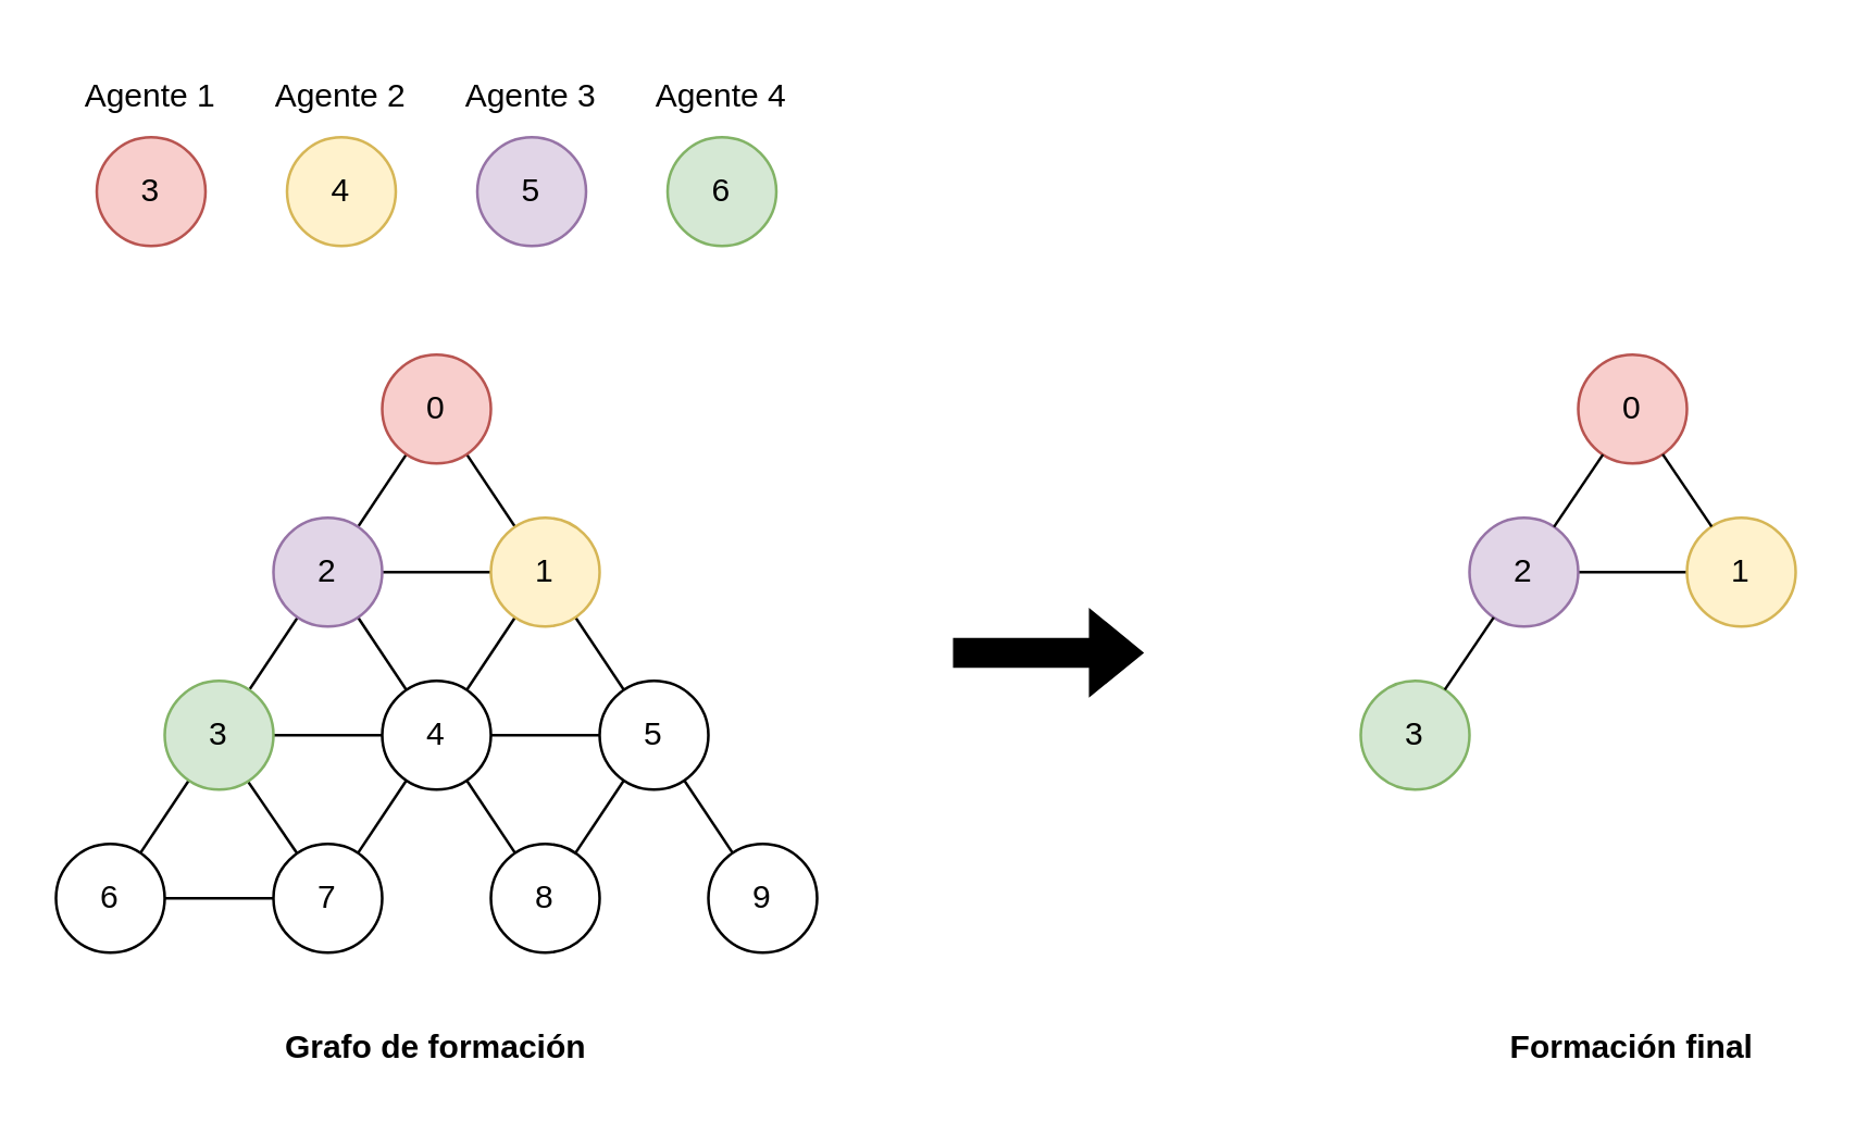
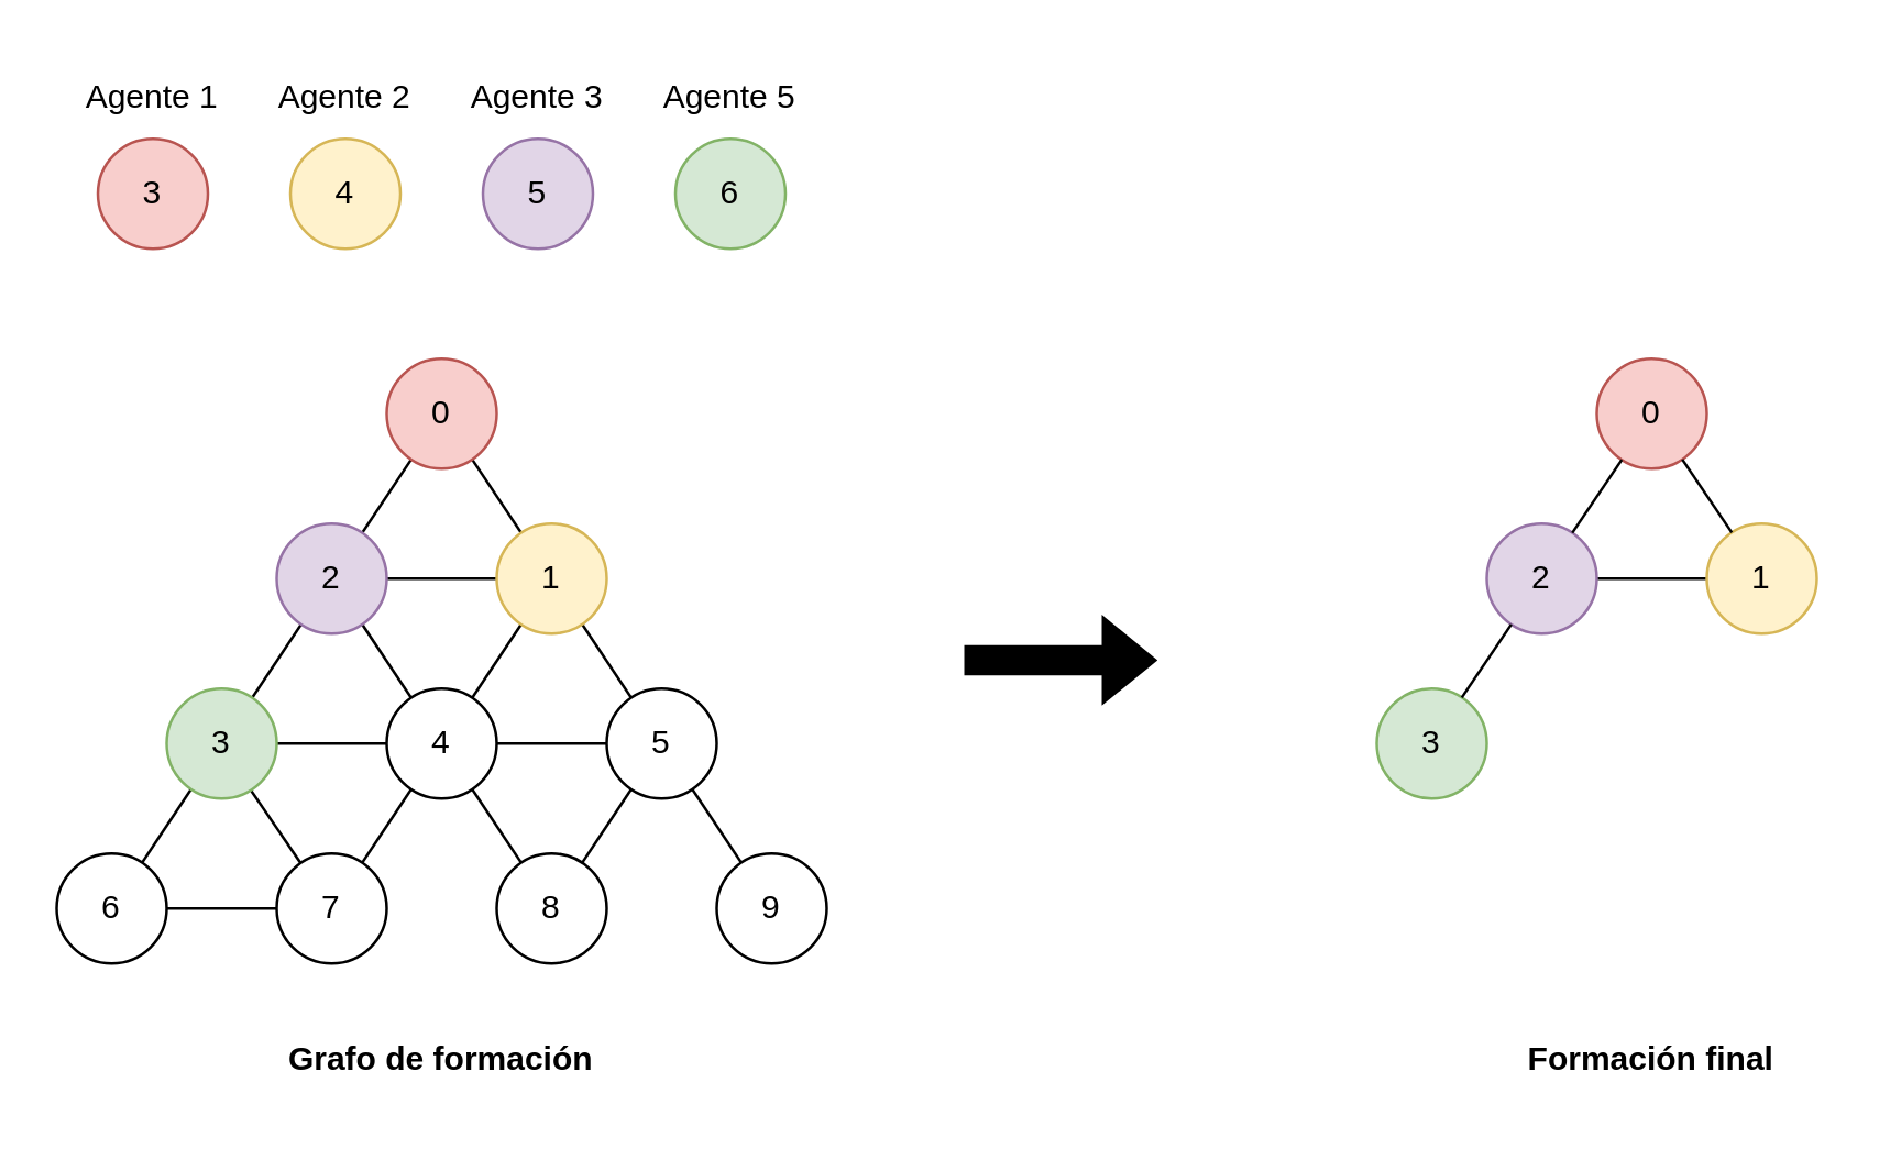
  <mxCell id="0" />
  <mxCell id="1" parent="0" />
  <mxCell id="2" value="Grafo de formación" style="text;html=1;align=center;verticalAlign=middle;whiteSpace=wrap;rounded=0;fontStyle=1" vertex="1" parent="1"><mxGeometry x="95" y="370" width="130" height="30" as="geometry" /></mxCell>
  <mxCell id="3" value="Formación final" style="text;html=1;align=center;verticalAlign=middle;whiteSpace=wrap;rounded=0;fontStyle=1" vertex="1" parent="1"><mxGeometry x="535" y="370" width="130" height="30" as="geometry" /></mxCell>
  <mxCell id="4" value="" style="shape=flexArrow;endArrow=classic;html=1;rounded=0;fillColor=#000000;strokeColor=default;" edge="1" parent="1"><mxGeometry width="50" height="50" relative="1" as="geometry"><mxPoint x="350" y="239.66" as="sourcePoint" /><mxPoint x="420" y="239.66" as="targetPoint" /></mxGeometry></mxCell>
  <mxCell id="5" value="" style="group" vertex="1" connectable="0" parent="1"><mxGeometry x="25" y="20" width="270" height="70" as="geometry" /></mxCell>
  <mxCell id="6" value="3" style="ellipse;whiteSpace=wrap;html=1;aspect=fixed;flipH=0;fillColor=#f8cecc;strokeColor=#b85450;" vertex="1" parent="5"><mxGeometry x="10" y="30" width="40" height="40" as="geometry" /></mxCell>
  <mxCell id="7" value="4" style="ellipse;whiteSpace=wrap;html=1;aspect=fixed;flipH=0;fillColor=#fff2cc;strokeColor=#d6b656;" vertex="1" parent="5"><mxGeometry x="80" y="30" width="40" height="40" as="geometry" /></mxCell>
  <mxCell id="8" value="5" style="ellipse;whiteSpace=wrap;html=1;aspect=fixed;flipH=0;fillColor=#e1d5e7;strokeColor=#9673a6;" vertex="1" parent="5"><mxGeometry x="150" y="30" width="40" height="40" as="geometry" /></mxCell>
  <mxCell id="9" value="Agente 1" style="text;html=1;align=center;verticalAlign=middle;whiteSpace=wrap;rounded=0;flipH=0;" vertex="1" parent="5"><mxGeometry width="60" height="30" as="geometry" /></mxCell>
  <mxCell id="10" value="Agente 2" style="text;html=1;align=center;verticalAlign=middle;whiteSpace=wrap;rounded=0;flipH=0;" vertex="1" parent="5"><mxGeometry x="70" width="60" height="30" as="geometry" /></mxCell>
  <mxCell id="11" value="Agente 3" style="text;html=1;align=center;verticalAlign=middle;whiteSpace=wrap;rounded=0;flipH=0;" vertex="1" parent="5"><mxGeometry x="140" width="60" height="30" as="geometry" /></mxCell>
  <mxCell id="12" value="6" style="ellipse;whiteSpace=wrap;html=1;aspect=fixed;flipH=0;fillColor=#d5e8d4;strokeColor=#82b366;" vertex="1" parent="5"><mxGeometry x="220" y="30" width="40" height="40" as="geometry" /></mxCell>
- <mxCell id="13" value="Agente 4" style="text;html=1;align=center;verticalAlign=middle;whiteSpace=wrap;rounded=0;flipH=0;" vertex="1" parent="5"><mxGeometry x="210" y="2.5" width="60" height="25" as="geometry" /></mxCell>
+ <mxCell id="13" value="Agente 5" style="text;html=1;align=center;verticalAlign=middle;whiteSpace=wrap;rounded=0;flipH=0;" vertex="1" parent="5"><mxGeometry x="210" y="2.5" width="60" height="25" as="geometry" /></mxCell>
  <mxCell id="14" value="" style="group" vertex="1" connectable="0" parent="1"><mxGeometry x="20" y="130" width="280" height="220" as="geometry" /></mxCell>
  <mxCell id="15" value="" style="endArrow=none;html=1;rounded=0;" edge="1" parent="14" source="26" target="22"><mxGeometry width="50" height="50" relative="1" as="geometry"><mxPoint x="50" y="200" as="sourcePoint" /><mxPoint x="100" y="150" as="targetPoint" /></mxGeometry></mxCell>
  <mxCell id="16" value="" style="endArrow=none;html=1;rounded=0;" edge="1" parent="14" source="28" target="22"><mxGeometry width="50" height="50" relative="1" as="geometry"><mxPoint x="20" y="80" as="sourcePoint" /><mxPoint x="70" y="30" as="targetPoint" /></mxGeometry></mxCell>
  <mxCell id="17" value="" style="endArrow=none;html=1;rounded=0;" edge="1" parent="14" source="25"><mxGeometry width="50" height="50" relative="1" as="geometry"><mxPoint x="-10" y="100" as="sourcePoint" /><mxPoint x="100" y="80" as="targetPoint" /></mxGeometry></mxCell>
  <mxCell id="18" value="" style="endArrow=none;html=1;rounded=0;" edge="1" parent="14"><mxGeometry width="50" height="50" relative="1" as="geometry"><mxPoint x="220" y="140" as="sourcePoint" /><mxPoint x="60" y="140" as="targetPoint" /><Array as="points"><mxPoint x="76" y="140" /></Array></mxGeometry></mxCell>
  <mxCell id="19" value="" style="endArrow=none;html=1;rounded=0;" edge="1" parent="14" source="27" target="26"><mxGeometry width="50" height="50" relative="1" as="geometry"><mxPoint x="-70" y="250" as="sourcePoint" /><mxPoint x="-20" y="200" as="targetPoint" /></mxGeometry></mxCell>
  <mxCell id="20" value="" style="endArrow=none;html=1;rounded=0;" edge="1" parent="14" target="27"><mxGeometry width="50" height="50" relative="1" as="geometry"><mxPoint x="180" y="80" as="sourcePoint" /><mxPoint x="40" y="40" as="targetPoint" /></mxGeometry></mxCell>
  <mxCell id="21" value="" style="endArrow=none;html=1;rounded=0;" edge="1" parent="14" source="29"><mxGeometry width="50" height="50" relative="1" as="geometry"><mxPoint x="50" y="130" as="sourcePoint" /><mxPoint x="100" y="80" as="targetPoint" /></mxGeometry></mxCell>
  <mxCell id="22" value="0" style="ellipse;whiteSpace=wrap;html=1;aspect=fixed;fillColor=#f8cecc;strokeColor=#b85450;" vertex="1" parent="14"><mxGeometry x="120" width="40" height="40" as="geometry" /></mxCell>
  <mxCell id="23" value="2" style="ellipse;whiteSpace=wrap;html=1;aspect=fixed;flipH=1;flipV=1;fillColor=#e1d5e7;strokeColor=#9673a6;" vertex="1" parent="14"><mxGeometry x="80" y="60" width="40" height="40" as="geometry" /></mxCell>
  <mxCell id="24" value="4" style="ellipse;whiteSpace=wrap;html=1;aspect=fixed;flipH=0;" vertex="1" parent="14"><mxGeometry x="120" y="120" width="40" height="40" as="geometry" /></mxCell>
  <mxCell id="25" value="1" style="ellipse;whiteSpace=wrap;html=1;aspect=fixed;flipH=1;flipV=1;fillColor=#fff2cc;strokeColor=#d6b656;" vertex="1" parent="14"><mxGeometry x="160" y="60" width="40" height="40" as="geometry" /></mxCell>
  <mxCell id="26" value="6" style="ellipse;whiteSpace=wrap;html=1;aspect=fixed;flipH=1;" vertex="1" parent="14"><mxGeometry y="180" width="40" height="40" as="geometry" /></mxCell>
  <mxCell id="27" value="7" style="ellipse;whiteSpace=wrap;html=1;aspect=fixed;flipH=1;flipV=1;" vertex="1" parent="14"><mxGeometry x="80" y="180" width="40" height="40" as="geometry" /></mxCell>
  <mxCell id="28" value="9" style="ellipse;whiteSpace=wrap;html=1;aspect=fixed;flipH=1;" vertex="1" parent="14"><mxGeometry x="240" y="180" width="40" height="40" as="geometry" /></mxCell>
  <mxCell id="29" value="8" style="ellipse;whiteSpace=wrap;html=1;aspect=fixed;flipH=1;flipV=1;" vertex="1" parent="14"><mxGeometry x="160" y="180" width="40" height="40" as="geometry" /></mxCell>
  <mxCell id="30" value="" style="endArrow=none;html=1;rounded=0;" edge="1" parent="14" source="27"><mxGeometry width="50" height="50" relative="1" as="geometry"><mxPoint x="9" y="190" as="sourcePoint" /><mxPoint x="59" y="140" as="targetPoint" /></mxGeometry></mxCell>
  <mxCell id="31" value="" style="endArrow=none;html=1;rounded=0;" edge="1" parent="14" source="29"><mxGeometry width="50" height="50" relative="1" as="geometry"><mxPoint x="170" y="190" as="sourcePoint" /><mxPoint x="220" y="140" as="targetPoint" /></mxGeometry></mxCell>
  <mxCell id="32" value="3" style="ellipse;whiteSpace=wrap;html=1;aspect=fixed;flipH=0;fillColor=#d5e8d4;strokeColor=#82b366;" vertex="1" parent="14"><mxGeometry x="40" y="120" width="40" height="40" as="geometry" /></mxCell>
  <mxCell id="33" value="5" style="ellipse;whiteSpace=wrap;html=1;aspect=fixed;flipH=0;" vertex="1" parent="14"><mxGeometry x="200" y="120" width="40" height="40" as="geometry" /></mxCell>
  <mxCell id="34" value="" style="endArrow=none;html=1;rounded=0;" edge="1" parent="1" source="37"><mxGeometry width="50" height="50" relative="1" as="geometry"><mxPoint x="450" y="230" as="sourcePoint" /><mxPoint x="560" y="210" as="targetPoint" /></mxGeometry></mxCell>
  <mxCell id="35" value="0" style="ellipse;whiteSpace=wrap;html=1;aspect=fixed;fillColor=#f8cecc;strokeColor=#b85450;" vertex="1" parent="1"><mxGeometry x="580" y="130" width="40" height="40" as="geometry" /></mxCell>
  <mxCell id="36" value="2" style="ellipse;whiteSpace=wrap;html=1;aspect=fixed;flipH=1;flipV=1;fillColor=#e1d5e7;strokeColor=#9673a6;" vertex="1" parent="1"><mxGeometry x="540" y="190" width="40" height="40" as="geometry" /></mxCell>
  <mxCell id="37" value="1" style="ellipse;whiteSpace=wrap;html=1;aspect=fixed;flipH=1;flipV=1;fillColor=#fff2cc;strokeColor=#d6b656;" vertex="1" parent="1"><mxGeometry x="620" y="190" width="40" height="40" as="geometry" /></mxCell>
  <mxCell id="38" value="3" style="ellipse;whiteSpace=wrap;html=1;aspect=fixed;flipH=0;fillColor=#d5e8d4;strokeColor=#82b366;" vertex="1" parent="1"><mxGeometry x="500" y="250" width="40" height="40" as="geometry" /></mxCell>
  <mxCell id="39" value="" style="endArrow=none;html=1;rounded=0;" edge="1" parent="1" source="35" target="36"><mxGeometry width="50" height="50" relative="1" as="geometry"><mxPoint x="340" y="170" as="sourcePoint" /><mxPoint x="390" y="120" as="targetPoint" /></mxGeometry></mxCell>
  <mxCell id="40" value="" style="endArrow=none;html=1;rounded=0;" edge="1" parent="1" source="37" target="35"><mxGeometry width="50" height="50" relative="1" as="geometry"><mxPoint x="340" y="170" as="sourcePoint" /><mxPoint x="390" y="120" as="targetPoint" /></mxGeometry></mxCell>
  <mxCell id="41" value="" style="endArrow=none;html=1;rounded=0;" edge="1" parent="1" source="38" target="36"><mxGeometry width="50" height="50" relative="1" as="geometry"><mxPoint x="340" y="170" as="sourcePoint" /><mxPoint x="390" y="120" as="targetPoint" /></mxGeometry></mxCell>
